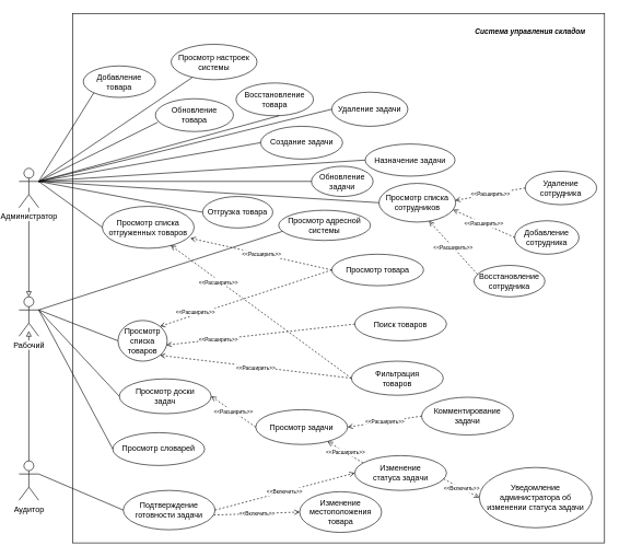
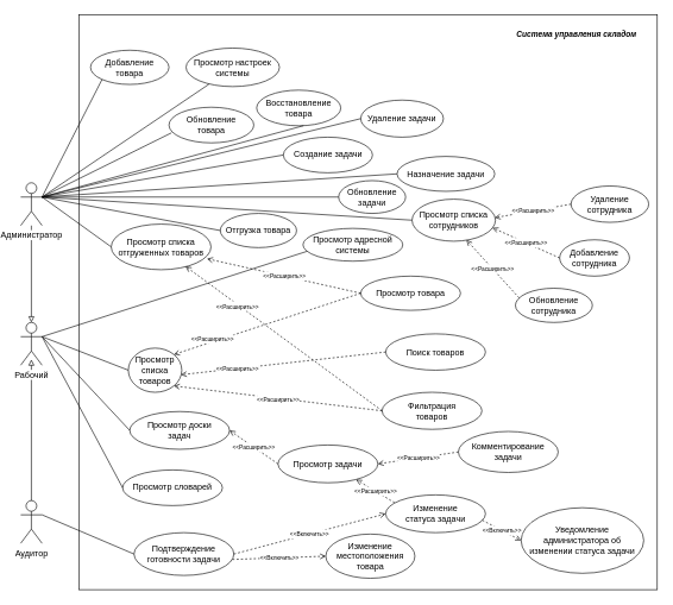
  <mxCell id="0" />
  <mxCell id="1" parent="0" />
  <mxCell id="2" value="" style="rounded=0;whiteSpace=wrap;html=1;labelBackgroundColor=#FFFFFF;fontSize=8;fillColor=default;" parent="1" vertex="1"><mxGeometry x="102" y="20" width="811" height="807" as="geometry" /></mxCell>
  <mxCell id="3" value="&lt;span style=&quot;background-color: rgb(255, 255, 255);&quot;&gt;Аудитор&lt;/span&gt;" style="shape=umlActor;verticalLabelPosition=bottom;verticalAlign=top;html=1;outlineConnect=0;" parent="1" vertex="1"><mxGeometry x="20" y="702" width="30" height="60" as="geometry" /></mxCell>
  <mxCell id="4" value="&lt;b&gt;&lt;i&gt;&lt;font style=&quot;font-size: 11px;&quot;&gt;Система управления складом&lt;/font&gt;&lt;/i&gt;&lt;/b&gt;" style="text;html=1;strokeColor=none;fillColor=none;align=center;verticalAlign=middle;whiteSpace=wrap;rounded=0;labelBackgroundColor=#FFFFFF;fontSize=8;" parent="1" vertex="1"><mxGeometry x="699" y="32" width="202" height="30" as="geometry" /></mxCell>
- <mxCell id="5" value="Добавление &lt;br&gt;товара" style="ellipse;whiteSpace=wrap;html=1;" parent="1" vertex="1"><mxGeometry x="118" y="100" width="110" height="48" as="geometry" /></mxCell>
+ <mxCell id="5" value="Добавление &lt;br&gt;товара" style="ellipse;whiteSpace=wrap;html=1;" parent="1" vertex="1"><mxGeometry x="118" y="70" width="110" height="48" as="geometry" /></mxCell>
  <mxCell id="6" value="Обновление &lt;br&gt;товара" style="ellipse;whiteSpace=wrap;html=1;" parent="1" vertex="1"><mxGeometry x="228" y="150" width="119" height="50" as="geometry" /></mxCell>
  <mxCell id="7" value="Отгрузка товара" style="ellipse;whiteSpace=wrap;html=1;" parent="1" vertex="1"><mxGeometry x="300" y="299" width="107" height="48" as="geometry" /></mxCell>
  <mxCell id="8" value="Восстановление&lt;br&gt;товара" style="ellipse;whiteSpace=wrap;html=1;" parent="1" vertex="1"><mxGeometry x="351" y="126" width="118" height="50" as="geometry" /></mxCell>
  <mxCell id="9" value="Поиск товаров" style="ellipse;whiteSpace=wrap;html=1;" parent="1" vertex="1"><mxGeometry x="532" y="468" width="140" height="51" as="geometry" /></mxCell>
  <mxCell id="10" value="Фильтрация &lt;br&gt;товаров" style="ellipse;whiteSpace=wrap;html=1;" parent="1" vertex="1"><mxGeometry x="527" y="550" width="140" height="52" as="geometry" /></mxCell>
  <mxCell id="11" value="Просмотр списка&lt;br&gt;товаров" style="ellipse;whiteSpace=wrap;html=1;" parent="1" vertex="1"><mxGeometry x="171" y="488" width="75" height="62" as="geometry" /></mxCell>
  <mxCell id="12" value="Просмотр товара" style="ellipse;whiteSpace=wrap;html=1;" parent="1" vertex="1"><mxGeometry x="497" y="387" width="140" height="48" as="geometry" /></mxCell>
  <mxCell id="13" value="Добавление &lt;br&gt;сотрудника" style="ellipse;whiteSpace=wrap;html=1;" parent="1" vertex="1"><mxGeometry x="776" y="336" width="98" height="51" as="geometry" /></mxCell>
  <mxCell id="14" value="Удаление &lt;br&gt;сотрудника" style="ellipse;whiteSpace=wrap;html=1;" parent="1" vertex="1"><mxGeometry x="792" y="260.5" width="109" height="51" as="geometry" /></mxCell>
- <mxCell id="15" value="Восстановление &lt;br&gt;сотрудника" style="ellipse;whiteSpace=wrap;html=1;" parent="1" vertex="1"><mxGeometry x="714" y="404" width="108" height="48" as="geometry" /></mxCell>
+ <mxCell id="15" value="Обновление &lt;br&gt;сотрудника" style="ellipse;whiteSpace=wrap;html=1;" parent="1" vertex="1"><mxGeometry x="714" y="404" width="108" height="48" as="geometry" /></mxCell>
  <mxCell id="16" value="Просмотр списка сотрудников" style="ellipse;whiteSpace=wrap;html=1;" parent="1" vertex="1"><mxGeometry x="569" y="279" width="117" height="59" as="geometry" /></mxCell>
  <mxCell id="17" value="Просмотр списка&lt;br&gt;отгруженных товаров" style="ellipse;whiteSpace=wrap;html=1;" parent="1" vertex="1"><mxGeometry x="147" y="314" width="140" height="64" as="geometry" /></mxCell>
  <mxCell id="18" value="Создание задачи" style="ellipse;whiteSpace=wrap;html=1;" parent="1" vertex="1"><mxGeometry x="388.5" y="192" width="125" height="50" as="geometry" /></mxCell>
  <mxCell id="19" value="Просмотр доски&lt;br&gt;задач" style="ellipse;whiteSpace=wrap;html=1;" parent="1" vertex="1"><mxGeometry x="173" y="577" width="140" height="53" as="geometry" /></mxCell>
  <mxCell id="20" value="Комментирование &lt;br&gt;задачи" style="ellipse;whiteSpace=wrap;html=1;" parent="1" vertex="1"><mxGeometry x="634" y="605" width="140" height="57.5" as="geometry" /></mxCell>
  <mxCell id="21" value="Обновление&lt;br&gt;задачи" style="ellipse;whiteSpace=wrap;html=1;" parent="1" vertex="1"><mxGeometry x="466" y="253" width="94" height="46" as="geometry" /></mxCell>
  <mxCell id="22" value="Назначение задачи" style="ellipse;whiteSpace=wrap;html=1;" parent="1" vertex="1"><mxGeometry x="548" y="219" width="137" height="49" as="geometry" /></mxCell>
  <mxCell id="23" value="Изменение &lt;br&gt;статуса задачи" style="ellipse;whiteSpace=wrap;html=1;" parent="1" vertex="1"><mxGeometry x="532" y="694" width="140" height="53" as="geometry" /></mxCell>
  <mxCell id="24" value="Удаление задачи" style="ellipse;whiteSpace=wrap;html=1;" parent="1" vertex="1"><mxGeometry x="497" y="140" width="116" height="52" as="geometry" /></mxCell>
  <mxCell id="25" value="Просмотр словарей" style="ellipse;whiteSpace=wrap;html=1;" parent="1" vertex="1"><mxGeometry x="163" y="659" width="140" height="50" as="geometry" /></mxCell>
  <mxCell id="26" value="Просмотр адресной системы" style="ellipse;whiteSpace=wrap;html=1;" parent="1" vertex="1"><mxGeometry x="416" y="320" width="140" height="46" as="geometry" /></mxCell>
  <mxCell id="27" value="Просмотр настроек системы" style="ellipse;whiteSpace=wrap;html=1;" parent="1" vertex="1"><mxGeometry x="252" y="67" width="131" height="54" as="geometry" /></mxCell>
  <mxCell id="28" value="Подтверждение готовности задачи" style="ellipse;whiteSpace=wrap;html=1;" vertex="1" parent="1"><mxGeometry x="179" y="747" width="140" height="60" as="geometry" /></mxCell>
  <mxCell id="29" value="" style="endArrow=none;html=1;rounded=0;entryX=0;entryY=0.5;entryDx=0;entryDy=0;exitX=1;exitY=0.333;exitDx=0;exitDy=0;exitPerimeter=0;" edge="1" parent="1" source="36" target="11"><mxGeometry width="50" height="50" relative="1" as="geometry"><mxPoint x="63" y="427" as="sourcePoint" /><mxPoint x="113" y="377" as="targetPoint" /></mxGeometry></mxCell>
  <mxCell id="30" value="" style="endArrow=none;html=1;rounded=0;entryX=0;entryY=0.5;entryDx=0;entryDy=0;exitX=1;exitY=0.333;exitDx=0;exitDy=0;exitPerimeter=0;" edge="1" parent="1" source="38" target="17"><mxGeometry width="50" height="50" relative="1" as="geometry"><mxPoint x="63" y="427" as="sourcePoint" /><mxPoint x="113" y="377" as="targetPoint" /></mxGeometry></mxCell>
  <mxCell id="31" value="&lt;font style=&quot;font-size: 8px;&quot;&gt;&amp;lt;&amp;lt;Расширить&amp;gt;&amp;gt;&lt;/font&gt;" style="endArrow=open;endSize=6;dashed=1;html=1;rounded=0;entryX=1;entryY=0;entryDx=0;entryDy=0;exitX=0;exitY=0.5;exitDx=0;exitDy=0;" edge="1" parent="1" source="12" target="11"><mxGeometry x="0.583" y="-4" width="160" relative="1" as="geometry"><mxPoint x="-137" y="436" as="sourcePoint" /><mxPoint x="23" y="436" as="targetPoint" /><mxPoint as="offset" /></mxGeometry></mxCell>
  <mxCell id="32" value="&lt;font style=&quot;font-size: 8px;&quot;&gt;&amp;lt;&amp;lt;Расширить&amp;gt;&amp;gt;&lt;/font&gt;" style="endArrow=open;endSize=6;dashed=1;html=1;rounded=0;entryX=0.983;entryY=0.603;entryDx=0;entryDy=0;exitX=0;exitY=0.5;exitDx=0;exitDy=0;entryPerimeter=0;" edge="1" parent="1" source="9" target="11"><mxGeometry x="0.445" width="160" relative="1" as="geometry"><mxPoint x="371" y="449" as="sourcePoint" /><mxPoint x="321" y="526" as="targetPoint" /><mxPoint as="offset" /></mxGeometry></mxCell>
  <mxCell id="33" value="&lt;font style=&quot;font-size: 8px;&quot;&gt;&amp;lt;&amp;lt;Расширить&amp;gt;&amp;gt;&lt;/font&gt;" style="endArrow=open;endSize=6;dashed=1;html=1;rounded=0;entryX=1;entryY=1;entryDx=0;entryDy=0;exitX=0;exitY=0.5;exitDx=0;exitDy=0;" edge="1" parent="1" source="10" target="11"><mxGeometry width="160" relative="1" as="geometry"><mxPoint x="475" y="533" as="sourcePoint" /><mxPoint x="319" y="533" as="targetPoint" /></mxGeometry></mxCell>
  <mxCell id="34" value="" style="endArrow=none;html=1;rounded=0;entryX=0;entryY=0.5;entryDx=0;entryDy=0;exitX=1;exitY=0.333;exitDx=0;exitDy=0;exitPerimeter=0;" edge="1" parent="1" source="3" target="28"><mxGeometry width="50" height="50" relative="1" as="geometry"><mxPoint x="66" y="594" as="sourcePoint" /><mxPoint x="187" y="638" as="targetPoint" /></mxGeometry></mxCell>
  <mxCell id="35" value="" style="endArrow=block;endSize=6;endFill=0;html=1;rounded=0;exitX=0.5;exitY=0;exitDx=0;exitDy=0;exitPerimeter=0;" edge="1" parent="1" source="3"><mxGeometry width="160" relative="1" as="geometry"><mxPoint x="-107" y="566" as="sourcePoint" /><mxPoint x="35" y="504" as="targetPoint" /></mxGeometry></mxCell>
  <mxCell id="36" value="&lt;span style=&quot;background-color: rgb(255, 255, 255);&quot;&gt;Рабочий&lt;/span&gt;" style="shape=umlActor;verticalLabelPosition=bottom;verticalAlign=top;html=1;outlineConnect=0;" parent="1" vertex="1"><mxGeometry x="20" y="452" width="30" height="60" as="geometry" /></mxCell>
  <mxCell id="37" value="" style="endArrow=block;endSize=6;endFill=0;html=1;rounded=0;entryX=0.5;entryY=0;entryDx=0;entryDy=0;entryPerimeter=0;" edge="1" parent="1" source="38" target="36"><mxGeometry width="160" relative="1" as="geometry"><mxPoint x="-36" y="482" as="sourcePoint" /><mxPoint x="-36" y="352" as="targetPoint" /></mxGeometry></mxCell>
  <mxCell id="38" value="&lt;span style=&quot;background-color: rgb(255, 255, 255);&quot;&gt;Администратор&lt;/span&gt;" style="shape=umlActor;verticalLabelPosition=bottom;verticalAlign=top;html=1;outlineConnect=0;fillColor=default;" parent="1" vertex="1"><mxGeometry x="20" y="256" width="30" height="60" as="geometry" /></mxCell>
  <mxCell id="39" value="&lt;font style=&quot;font-size: 8px;&quot;&gt;&amp;lt;&amp;lt;Расширить&amp;gt;&amp;gt;&lt;/font&gt;" style="endArrow=open;endSize=6;dashed=1;html=1;rounded=0;entryX=0.96;entryY=0.76;entryDx=0;entryDy=0;exitX=0;exitY=0.5;exitDx=0;exitDy=0;entryPerimeter=0;" edge="1" parent="1" source="12" target="17"><mxGeometry width="160" relative="1" as="geometry"><mxPoint x="404" y="386" as="sourcePoint" /><mxPoint x="243" y="446" as="targetPoint" /></mxGeometry></mxCell>
  <mxCell id="40" value="&lt;font style=&quot;font-size: 8px;&quot;&gt;&amp;lt;&amp;lt;Расширить&amp;gt;&amp;gt;&lt;/font&gt;" style="endArrow=open;endSize=6;dashed=1;html=1;rounded=0;entryX=0.745;entryY=0.927;entryDx=0;entryDy=0;exitX=0;exitY=0.5;exitDx=0;exitDy=0;entryPerimeter=0;" edge="1" parent="1" source="10" target="17"><mxGeometry x="0.467" y="2" width="160" relative="1" as="geometry"><mxPoint x="442" y="574.5" as="sourcePoint" /><mxPoint x="268" y="393.5" as="targetPoint" /><mxPoint as="offset" /></mxGeometry></mxCell>
  <mxCell id="41" value="Просмотр задачи" style="ellipse;whiteSpace=wrap;html=1;" vertex="1" parent="1"><mxGeometry x="381" y="624" width="140" height="53" as="geometry" /></mxCell>
  <mxCell id="42" value="" style="endArrow=none;html=1;rounded=0;entryX=0;entryY=0.5;entryDx=0;entryDy=0;exitX=1;exitY=0.333;exitDx=0;exitDy=0;exitPerimeter=0;" edge="1" parent="1" source="36" target="19"><mxGeometry width="50" height="50" relative="1" as="geometry"><mxPoint x="61" y="515" as="sourcePoint" /><mxPoint x="182" y="559" as="targetPoint" /></mxGeometry></mxCell>
  <mxCell id="43" value="" style="endArrow=none;html=1;rounded=0;entryX=0;entryY=0.5;entryDx=0;entryDy=0;exitX=1;exitY=0.333;exitDx=0;exitDy=0;exitPerimeter=0;" edge="1" parent="1" source="36" target="25"><mxGeometry width="50" height="50" relative="1" as="geometry"><mxPoint x="55" y="506" as="sourcePoint" /><mxPoint x="171" y="646" as="targetPoint" /></mxGeometry></mxCell>
  <mxCell id="44" value="&lt;font style=&quot;font-size: 8px;&quot;&gt;&amp;lt;&amp;lt;Расширить&amp;gt;&amp;gt;&lt;/font&gt;" style="endArrow=open;endSize=6;dashed=1;html=1;rounded=0;entryX=1;entryY=0.5;entryDx=0;entryDy=0;exitX=0;exitY=0.5;exitDx=0;exitDy=0;" edge="1" parent="1" source="41" target="19"><mxGeometry width="160" relative="1" as="geometry"><mxPoint x="584" y="608" as="sourcePoint" /><mxPoint x="301" y="550" as="targetPoint" /></mxGeometry></mxCell>
  <mxCell id="45" value="&lt;font style=&quot;font-size: 8px;&quot;&gt;&amp;lt;&amp;lt;Расширить&amp;gt;&amp;gt;&lt;/font&gt;" style="endArrow=open;endSize=6;dashed=1;html=1;rounded=0;entryX=1;entryY=0.5;entryDx=0;entryDy=0;exitX=0;exitY=0.5;exitDx=0;exitDy=0;" edge="1" parent="1" source="20" target="41"><mxGeometry width="160" relative="1" as="geometry"><mxPoint x="495" y="689" as="sourcePoint" /><mxPoint x="212" y="631" as="targetPoint" /></mxGeometry></mxCell>
  <mxCell id="46" value="&lt;font style=&quot;font-size: 8px;&quot;&gt;&amp;lt;&amp;lt;Включить&amp;gt;&amp;gt;&lt;/font&gt;" style="endArrow=open;endSize=6;dashed=1;html=1;rounded=0;entryX=0;entryY=0.5;entryDx=0;entryDy=0;exitX=1;exitY=0.5;exitDx=0;exitDy=0;" edge="1" parent="1" source="28" target="23"><mxGeometry width="160" relative="1" as="geometry"><mxPoint x="491" y="840" as="sourcePoint" /><mxPoint x="396" y="823" as="targetPoint" /></mxGeometry></mxCell>
  <mxCell id="47" value="&lt;font style=&quot;font-size: 8px;&quot;&gt;&amp;lt;&amp;lt;Расширить&amp;gt;&amp;gt;&lt;/font&gt;" style="endArrow=open;endSize=6;dashed=1;html=1;rounded=0;entryX=0.783;entryY=0.916;entryDx=0;entryDy=0;exitX=0.09;exitY=0.208;exitDx=0;exitDy=0;exitPerimeter=0;entryPerimeter=0;" edge="1" parent="1" source="23" target="41"><mxGeometry width="160" relative="1" as="geometry"><mxPoint x="626" y="678" as="sourcePoint" /><mxPoint x="531" y="661" as="targetPoint" /></mxGeometry></mxCell>
  <mxCell id="48" value="" style="endArrow=none;html=1;rounded=0;entryX=0.039;entryY=0.701;entryDx=0;entryDy=0;exitX=1;exitY=0.333;exitDx=0;exitDy=0;exitPerimeter=0;entryPerimeter=0;" edge="1" parent="1" source="36" target="26"><mxGeometry width="50" height="50" relative="1" as="geometry"><mxPoint x="83" y="416" as="sourcePoint" /><mxPoint x="204" y="460" as="targetPoint" /></mxGeometry></mxCell>
  <mxCell id="49" value="" style="endArrow=none;html=1;rounded=0;entryX=0;entryY=1;entryDx=0;entryDy=0;exitX=1;exitY=0.333;exitDx=0;exitDy=0;exitPerimeter=0;" edge="1" parent="1" source="38" target="5"><mxGeometry width="50" height="50" relative="1" as="geometry"><mxPoint x="155" y="224" as="sourcePoint" /><mxPoint x="268" y="267" as="targetPoint" /></mxGeometry></mxCell>
  <mxCell id="50" value="" style="endArrow=none;html=1;rounded=0;entryX=0.03;entryY=0.718;entryDx=0;entryDy=0;exitX=1;exitY=0.333;exitDx=0;exitDy=0;exitPerimeter=0;entryPerimeter=0;" edge="1" parent="1" source="38" target="6"><mxGeometry width="50" height="50" relative="1" as="geometry"><mxPoint x="51" y="276" as="sourcePoint" /><mxPoint x="495" y="171" as="targetPoint" /></mxGeometry></mxCell>
  <mxCell id="51" value="" style="endArrow=none;html=1;rounded=0;entryX=0;entryY=0.5;entryDx=0;entryDy=0;exitX=1;exitY=0.333;exitDx=0;exitDy=0;exitPerimeter=0;" edge="1" parent="1" source="38" target="7"><mxGeometry width="50" height="50" relative="1" as="geometry"><mxPoint x="60" y="286" as="sourcePoint" /><mxPoint x="635" y="217" as="targetPoint" /></mxGeometry></mxCell>
  <mxCell id="52" value="" style="endArrow=none;html=1;rounded=0;entryX=0.557;entryY=0.998;entryDx=0;entryDy=0;exitX=1;exitY=0.333;exitDx=0;exitDy=0;exitPerimeter=0;entryPerimeter=0;" edge="1" parent="1" source="38" target="8"><mxGeometry width="50" height="50" relative="1" as="geometry"><mxPoint x="59" y="285" as="sourcePoint" /><mxPoint x="520" y="175" as="targetPoint" /></mxGeometry></mxCell>
  <mxCell id="53" value="" style="endArrow=none;html=1;rounded=0;entryX=0;entryY=0.5;entryDx=0;entryDy=0;exitX=1;exitY=0.333;exitDx=0;exitDy=0;exitPerimeter=0;" edge="1" parent="1" source="38" target="16"><mxGeometry width="50" height="50" relative="1" as="geometry"><mxPoint x="62" y="302.5" as="sourcePoint" /><mxPoint x="168" y="179.5" as="targetPoint" /></mxGeometry></mxCell>
  <mxCell id="54" value="&lt;font style=&quot;font-size: 8px;&quot;&gt;&amp;lt;&amp;lt;Расширить&amp;gt;&amp;gt;&lt;/font&gt;" style="endArrow=open;endSize=6;dashed=1;html=1;rounded=0;exitX=0;exitY=0.5;exitDx=0;exitDy=0;entryX=0.991;entryY=0.441;entryDx=0;entryDy=0;entryPerimeter=0;" edge="1" parent="1" source="14" target="16"><mxGeometry width="160" relative="1" as="geometry"><mxPoint x="455" y="110" as="sourcePoint" /><mxPoint x="700" y="307" as="targetPoint" /></mxGeometry></mxCell>
  <mxCell id="55" value="&lt;font style=&quot;font-size: 8px;&quot;&gt;&amp;lt;&amp;lt;Расширить&amp;gt;&amp;gt;&lt;/font&gt;" style="endArrow=open;endSize=6;dashed=1;html=1;rounded=0;entryX=0.964;entryY=0.68;entryDx=0;entryDy=0;exitX=0;exitY=0.5;exitDx=0;exitDy=0;entryPerimeter=0;" edge="1" parent="1" source="13" target="16"><mxGeometry width="160" relative="1" as="geometry"><mxPoint x="499" y="107" as="sourcePoint" /><mxPoint x="455" y="168" as="targetPoint" /></mxGeometry></mxCell>
  <mxCell id="56" value="&lt;font style=&quot;font-size: 8px;&quot;&gt;&amp;lt;&amp;lt;Расширить&amp;gt;&amp;gt;&lt;/font&gt;" style="endArrow=open;endSize=6;dashed=1;html=1;rounded=0;entryX=0.652;entryY=0.971;entryDx=0;entryDy=0;exitX=0.048;exitY=0.282;exitDx=0;exitDy=0;entryPerimeter=0;exitPerimeter=0;" edge="1" parent="1" source="15" target="16"><mxGeometry width="160" relative="1" as="geometry"><mxPoint x="563" y="133" as="sourcePoint" /><mxPoint x="452" y="158" as="targetPoint" /></mxGeometry></mxCell>
  <mxCell id="57" value="" style="endArrow=none;html=1;rounded=0;entryX=0.246;entryY=0.937;entryDx=0;entryDy=0;exitX=1;exitY=0.333;exitDx=0;exitDy=0;exitPerimeter=0;entryPerimeter=0;" edge="1" parent="1" source="38" target="27"><mxGeometry width="50" height="50" relative="1" as="geometry"><mxPoint x="60" y="286" as="sourcePoint" /><mxPoint x="144" y="151" as="targetPoint" /></mxGeometry></mxCell>
  <mxCell id="58" value="" style="endArrow=none;html=1;rounded=0;entryX=0;entryY=0.5;entryDx=0;entryDy=0;exitX=1;exitY=0.333;exitDx=0;exitDy=0;exitPerimeter=0;" edge="1" parent="1" source="38" target="18"><mxGeometry width="50" height="50" relative="1" as="geometry"><mxPoint x="50" y="276" as="sourcePoint" /><mxPoint x="418" y="185" as="targetPoint" /></mxGeometry></mxCell>
  <mxCell id="59" value="" style="endArrow=none;html=1;rounded=0;entryX=0;entryY=0.5;entryDx=0;entryDy=0;exitX=1;exitY=0.333;exitDx=0;exitDy=0;exitPerimeter=0;" edge="1" parent="1" source="38" target="21"><mxGeometry width="50" height="50" relative="1" as="geometry"><mxPoint x="60" y="286" as="sourcePoint" /><mxPoint x="399" y="227" as="targetPoint" /></mxGeometry></mxCell>
  <mxCell id="60" value="" style="endArrow=none;html=1;rounded=0;entryX=0;entryY=0.5;entryDx=0;entryDy=0;exitX=1;exitY=0.333;exitDx=0;exitDy=0;exitPerimeter=0;" edge="1" parent="1" source="38" target="24"><mxGeometry width="50" height="50" relative="1" as="geometry"><mxPoint x="60" y="286" as="sourcePoint" /><mxPoint x="492" y="275" as="targetPoint" /></mxGeometry></mxCell>
  <mxCell id="61" value="" style="endArrow=none;html=1;rounded=0;entryX=0;entryY=0.5;entryDx=0;entryDy=0;exitX=1;exitY=0.333;exitDx=0;exitDy=0;exitPerimeter=0;" edge="1" parent="1" source="38" target="22"><mxGeometry width="50" height="50" relative="1" as="geometry"><mxPoint x="60" y="286" as="sourcePoint" /><mxPoint x="399" y="227" as="targetPoint" /></mxGeometry></mxCell>
  <mxCell id="62" value="Уведомление&lt;br&gt;администратора об изменении статуса задачи" style="ellipse;whiteSpace=wrap;html=1;" vertex="1" parent="1"><mxGeometry x="722" y="712" width="172" height="92" as="geometry" /></mxCell>
  <mxCell id="63" value="&lt;font style=&quot;font-size: 8px;&quot;&gt;&amp;lt;&amp;lt;Включить&amp;gt;&amp;gt;&lt;/font&gt;" style="endArrow=open;endSize=6;dashed=1;html=1;rounded=0;entryX=0;entryY=0.5;entryDx=0;entryDy=0;exitX=0.968;exitY=0.671;exitDx=0;exitDy=0;exitPerimeter=0;" edge="1" parent="1" source="23" target="62"><mxGeometry width="160" relative="1" as="geometry"><mxPoint x="329" y="787" as="sourcePoint" /><mxPoint x="426" y="776" as="targetPoint" /></mxGeometry></mxCell>
  <mxCell id="64" value="Изменение местоположения товара" style="ellipse;whiteSpace=wrap;html=1;" vertex="1" parent="1"><mxGeometry x="448" y="749" width="125" height="62" as="geometry" /></mxCell>
  <mxCell id="65" value="&lt;font style=&quot;font-size: 8px;&quot;&gt;&amp;lt;&amp;lt;Включить&amp;gt;&amp;gt;&lt;/font&gt;" style="endArrow=open;endSize=6;dashed=1;html=1;rounded=0;entryX=0;entryY=0.5;entryDx=0;entryDy=0;exitX=0.985;exitY=0.627;exitDx=0;exitDy=0;exitPerimeter=0;" edge="1" parent="1" source="28" target="64"><mxGeometry width="160" relative="1" as="geometry"><mxPoint x="329" y="787" as="sourcePoint" /><mxPoint x="542" y="731" as="targetPoint" /></mxGeometry></mxCell>
